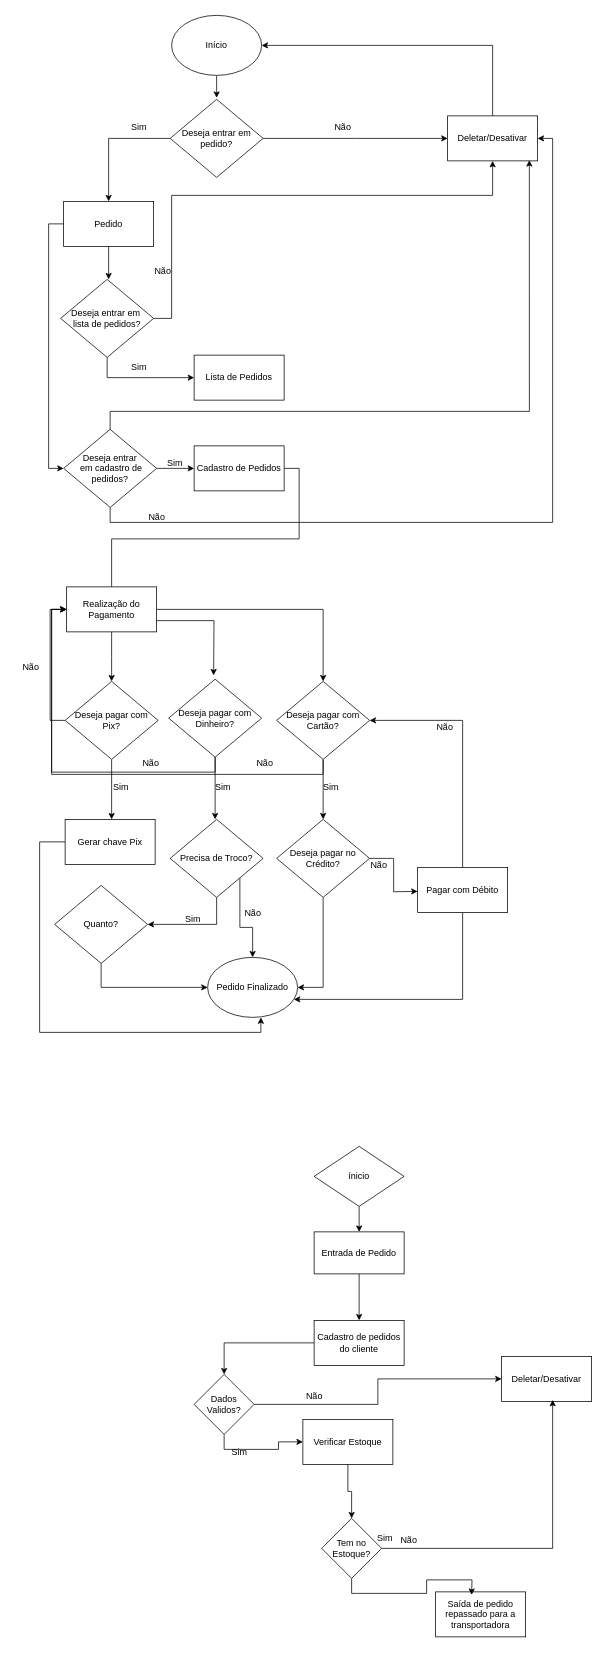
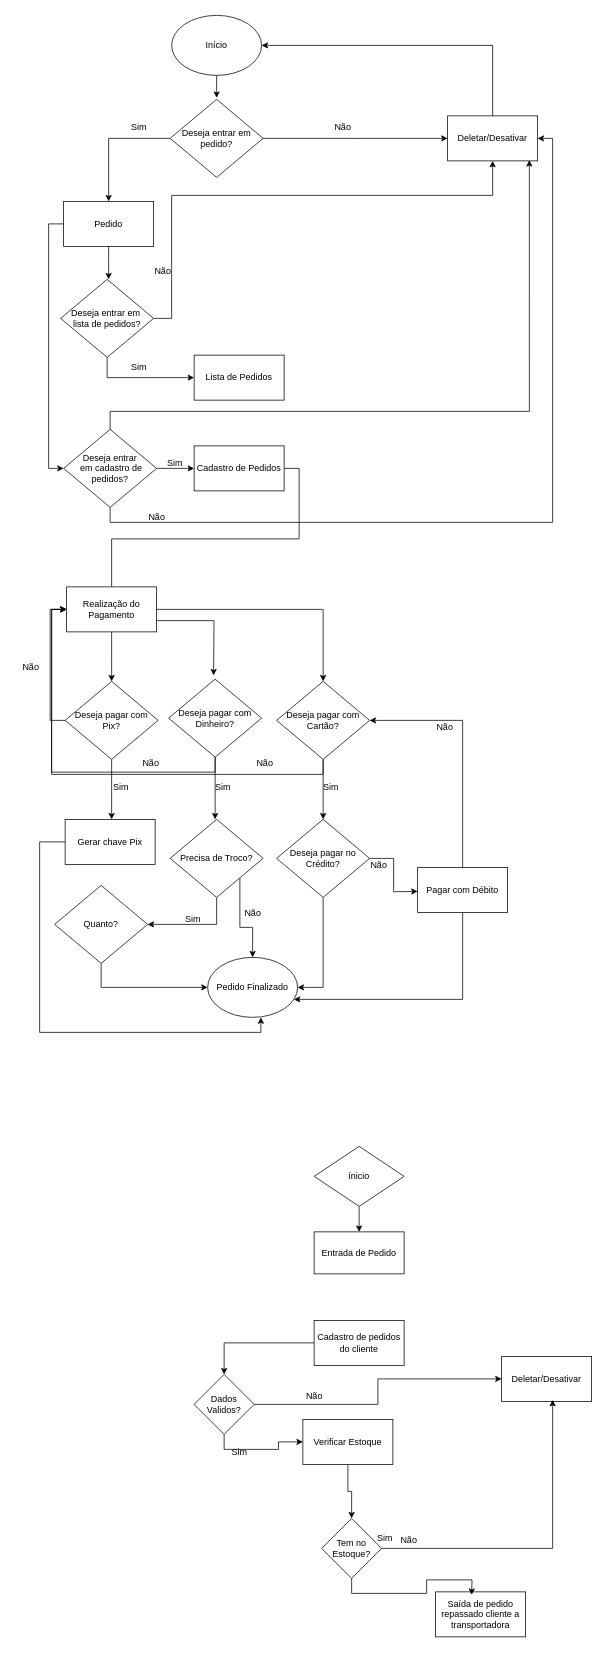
  <mxCell id="0" />
  <mxCell id="1" parent="0" />
  <mxCell id="2" value="" style="edgeStyle=orthogonalEdgeStyle;rounded=0;orthogonalLoop=1;jettySize=auto;html=1;" parent="1" source="3" edge="1"><mxGeometry relative="1" as="geometry"><mxPoint x="288" y="130" as="targetPoint" /></mxGeometry></mxCell>
  <mxCell id="3" value="Início" style="ellipse;whiteSpace=wrap;html=1;" parent="1" vertex="1"><mxGeometry x="228" y="20" width="120" height="80" as="geometry" /></mxCell>
  <mxCell id="4" style="edgeStyle=orthogonalEdgeStyle;rounded=0;orthogonalLoop=1;jettySize=auto;html=1;exitX=0.5;exitY=1;exitDx=0;exitDy=0;entryX=0.5;entryY=0;entryDx=0;entryDy=0;" parent="1" source="5" target="7" edge="1"><mxGeometry relative="1" as="geometry" /></mxCell>
  <mxCell id="5" value="ínicio" style="rhombus;whiteSpace=wrap;html=1;" parent="1" vertex="1"><mxGeometry x="418" y="1528" width="120" height="80" as="geometry" /></mxCell>
- <mxCell id="6" style="edgeStyle=orthogonalEdgeStyle;rounded=0;orthogonalLoop=1;jettySize=auto;html=1;exitX=0.5;exitY=1;exitDx=0;exitDy=0;entryX=0.5;entryY=0;entryDx=0;entryDy=0;" parent="1" source="7" target="9" edge="1"><mxGeometry relative="1" as="geometry" /></mxCell>
  <mxCell id="7" value="Entrada de Pedido" style="rounded=0;whiteSpace=wrap;html=1;" parent="1" vertex="1"><mxGeometry x="418" y="1642" width="120" height="56" as="geometry" /></mxCell>
  <mxCell id="8" style="edgeStyle=orthogonalEdgeStyle;rounded=0;orthogonalLoop=1;jettySize=auto;html=1;entryX=0.5;entryY=0;entryDx=0;entryDy=0;" parent="1" source="9" target="18" edge="1"><mxGeometry relative="1" as="geometry" /></mxCell>
  <mxCell id="9" value="Cadastro de pedidos do cliente" style="rounded=0;whiteSpace=wrap;html=1;" parent="1" vertex="1"><mxGeometry x="418" y="1760" width="120" height="60" as="geometry" /></mxCell>
- <mxCell id="10" value="Saída de pedido repassado para a transportadora" style="rounded=0;whiteSpace=wrap;html=1;" parent="1" vertex="1"><mxGeometry x="580" y="2122" width="120" height="60" as="geometry" /></mxCell>
+ <mxCell id="10" value="Saída de pedido repassado cliente a transportadora" style="rounded=0;whiteSpace=wrap;html=1;" parent="1" vertex="1"><mxGeometry x="580" y="2122" width="120" height="60" as="geometry" /></mxCell>
  <mxCell id="11" style="edgeStyle=orthogonalEdgeStyle;rounded=0;orthogonalLoop=1;jettySize=auto;html=1;exitX=0.5;exitY=1;exitDx=0;exitDy=0;entryX=0.5;entryY=0;entryDx=0;entryDy=0;" parent="1" source="12" target="14" edge="1"><mxGeometry relative="1" as="geometry" /></mxCell>
  <mxCell id="12" value="Verificar Estoque" style="rounded=0;whiteSpace=wrap;html=1;" parent="1" vertex="1"><mxGeometry x="403" y="1892" width="120" height="60" as="geometry" /></mxCell>
  <mxCell id="13" style="edgeStyle=orthogonalEdgeStyle;rounded=0;orthogonalLoop=1;jettySize=auto;html=1;exitX=0.5;exitY=1;exitDx=0;exitDy=0;" parent="1" source="14" edge="1"><mxGeometry relative="1" as="geometry"><mxPoint x="628" y="2126" as="targetPoint" /></mxGeometry></mxCell>
  <mxCell id="14" value="Tem no Estoque?" style="rhombus;whiteSpace=wrap;html=1;" parent="1" vertex="1"><mxGeometry x="428" y="2024" width="80" height="80" as="geometry" /></mxCell>
  <mxCell id="15" value="Sim" style="text;html=1;align=center;verticalAlign=middle;resizable=0;points=[];autosize=1;strokeColor=none;fillColor=none;" parent="1" vertex="1"><mxGeometry x="298" y="1920" width="40" height="32" as="geometry" /></mxCell>
  <mxCell id="16" style="edgeStyle=orthogonalEdgeStyle;rounded=0;orthogonalLoop=1;jettySize=auto;html=1;exitX=0.5;exitY=1;exitDx=0;exitDy=0;entryX=0;entryY=0.5;entryDx=0;entryDy=0;" parent="1" source="18" target="12" edge="1"><mxGeometry relative="1" as="geometry" /></mxCell>
  <mxCell id="17" style="edgeStyle=orthogonalEdgeStyle;rounded=0;orthogonalLoop=1;jettySize=auto;html=1;exitX=1;exitY=0.5;exitDx=0;exitDy=0;entryX=0;entryY=0.5;entryDx=0;entryDy=0;" parent="1" source="18" target="19" edge="1"><mxGeometry relative="1" as="geometry" /></mxCell>
  <mxCell id="18" value="Dados Validos?" style="rhombus;whiteSpace=wrap;html=1;" parent="1" vertex="1"><mxGeometry x="258" y="1832" width="80" height="80" as="geometry" /></mxCell>
  <mxCell id="19" value="Deletar/Desativar" style="rounded=0;whiteSpace=wrap;html=1;" parent="1" vertex="1"><mxGeometry x="668" y="1808" width="120" height="60" as="geometry" /></mxCell>
  <mxCell id="20" value="Não" style="text;html=1;align=center;verticalAlign=middle;resizable=0;points=[];autosize=1;strokeColor=none;fillColor=none;" parent="1" vertex="1"><mxGeometry x="398" y="1845" width="40" height="32" as="geometry" /></mxCell>
  <mxCell id="21" value="Sim" style="text;html=1;align=center;verticalAlign=middle;resizable=0;points=[];autosize=1;strokeColor=none;fillColor=none;" parent="1" vertex="1"><mxGeometry x="492" y="2034" width="40" height="32" as="geometry" /></mxCell>
  <mxCell id="22" style="edgeStyle=orthogonalEdgeStyle;rounded=0;orthogonalLoop=1;jettySize=auto;html=1;exitX=1;exitY=0.5;exitDx=0;exitDy=0;entryX=0.567;entryY=0.967;entryDx=0;entryDy=0;entryPerimeter=0;" parent="1" source="14" target="19" edge="1"><mxGeometry relative="1" as="geometry" /></mxCell>
  <mxCell id="23" value="Não" style="text;html=1;align=center;verticalAlign=middle;resizable=0;points=[];autosize=1;strokeColor=none;fillColor=none;" parent="1" vertex="1"><mxGeometry x="524" y="2037" width="40" height="32" as="geometry" /></mxCell>
  <mxCell id="24" style="edgeStyle=orthogonalEdgeStyle;rounded=0;orthogonalLoop=1;jettySize=auto;html=1;entryX=0.5;entryY=0;entryDx=0;entryDy=0;" parent="1" source="26" target="29" edge="1"><mxGeometry relative="1" as="geometry" /></mxCell>
  <mxCell id="25" style="edgeStyle=orthogonalEdgeStyle;rounded=0;orthogonalLoop=1;jettySize=auto;html=1;" parent="1" source="26" edge="1"><mxGeometry relative="1" as="geometry"><mxPoint x="596" y="184" as="targetPoint" /></mxGeometry></mxCell>
  <mxCell id="26" value="Deseja entrar em pedido?" style="rhombus;whiteSpace=wrap;html=1;" parent="1" vertex="1"><mxGeometry x="226" y="132" width="124" height="104" as="geometry" /></mxCell>
  <mxCell id="27" style="edgeStyle=orthogonalEdgeStyle;rounded=0;orthogonalLoop=1;jettySize=auto;html=1;" parent="1" source="29" edge="1"><mxGeometry relative="1" as="geometry"><mxPoint x="144" y="372" as="targetPoint" /></mxGeometry></mxCell>
  <mxCell id="28" style="edgeStyle=orthogonalEdgeStyle;rounded=0;orthogonalLoop=1;jettySize=auto;html=1;exitX=0;exitY=0.5;exitDx=0;exitDy=0;entryX=0;entryY=0.5;entryDx=0;entryDy=0;" parent="1" source="29" target="41" edge="1"><mxGeometry relative="1" as="geometry" /></mxCell>
  <mxCell id="29" value="Pedido" style="rounded=0;whiteSpace=wrap;html=1;" parent="1" vertex="1"><mxGeometry x="84" y="268" width="120" height="60" as="geometry" /></mxCell>
  <mxCell id="30" value="Sim" style="text;html=1;align=center;verticalAlign=middle;resizable=0;points=[];autosize=1;strokeColor=none;fillColor=none;" parent="1" vertex="1"><mxGeometry x="164" y="153" width="40" height="32" as="geometry" /></mxCell>
  <mxCell id="31" style="edgeStyle=orthogonalEdgeStyle;rounded=0;orthogonalLoop=1;jettySize=auto;html=1;exitX=0.5;exitY=0;exitDx=0;exitDy=0;entryX=1;entryY=0.5;entryDx=0;entryDy=0;" parent="1" source="32" target="3" edge="1"><mxGeometry relative="1" as="geometry" /></mxCell>
  <mxCell id="32" value="Deletar/Desativar" style="rounded=0;whiteSpace=wrap;html=1;" parent="1" vertex="1"><mxGeometry x="596" y="154" width="120" height="60" as="geometry" /></mxCell>
  <mxCell id="33" value="Não" style="text;html=1;align=center;verticalAlign=middle;resizable=0;points=[];autosize=1;strokeColor=none;fillColor=none;" parent="1" vertex="1"><mxGeometry x="436" y="153" width="40" height="32" as="geometry" /></mxCell>
  <mxCell id="34" style="edgeStyle=orthogonalEdgeStyle;rounded=0;orthogonalLoop=1;jettySize=auto;html=1;exitX=1;exitY=0.5;exitDx=0;exitDy=0;entryX=0.5;entryY=1;entryDx=0;entryDy=0;" parent="1" source="36" target="32" edge="1"><mxGeometry relative="1" as="geometry"><Array as="points"><mxPoint x="228" y="424" /><mxPoint x="228" y="260" /><mxPoint x="656" y="260" /></Array></mxGeometry></mxCell>
  <mxCell id="35" style="edgeStyle=orthogonalEdgeStyle;rounded=0;orthogonalLoop=1;jettySize=auto;html=1;exitX=0.5;exitY=1;exitDx=0;exitDy=0;entryX=0;entryY=0.5;entryDx=0;entryDy=0;" parent="1" source="36" target="38" edge="1"><mxGeometry relative="1" as="geometry" /></mxCell>
  <mxCell id="36" value="Deseja entrar em&amp;nbsp;&lt;div&gt;lista de pedidos?&lt;/div&gt;" style="rhombus;whiteSpace=wrap;html=1;" parent="1" vertex="1"><mxGeometry x="80" y="372" width="124" height="104" as="geometry" /></mxCell>
  <mxCell id="37" value="Não" style="text;html=1;align=center;verticalAlign=middle;resizable=0;points=[];autosize=1;strokeColor=none;fillColor=none;" parent="1" vertex="1"><mxGeometry x="196" y="345" width="40" height="32" as="geometry" /></mxCell>
  <mxCell id="38" value="Lista de Pedidos" style="rounded=0;whiteSpace=wrap;html=1;" parent="1" vertex="1"><mxGeometry x="258" y="473" width="120" height="60" as="geometry" /></mxCell>
  <mxCell id="39" style="edgeStyle=orthogonalEdgeStyle;rounded=0;orthogonalLoop=1;jettySize=auto;html=1;exitX=1;exitY=0.5;exitDx=0;exitDy=0;entryX=0;entryY=0.5;entryDx=0;entryDy=0;" parent="1" source="41" target="44" edge="1"><mxGeometry relative="1" as="geometry" /></mxCell>
  <mxCell id="40" style="edgeStyle=orthogonalEdgeStyle;rounded=0;orthogonalLoop=1;jettySize=auto;html=1;exitX=0.5;exitY=1;exitDx=0;exitDy=0;entryX=1;entryY=0.5;entryDx=0;entryDy=0;" parent="1" source="41" target="32" edge="1"><mxGeometry relative="1" as="geometry" /></mxCell>
  <mxCell id="41" value="Deseja entrar&lt;div&gt;&amp;nbsp;em cadastro de pedidos?&lt;/div&gt;" style="rhombus;whiteSpace=wrap;html=1;" parent="1" vertex="1"><mxGeometry x="84" y="572" width="124" height="104" as="geometry" /></mxCell>
  <mxCell id="42" value="Sim" style="text;html=1;align=center;verticalAlign=middle;resizable=0;points=[];autosize=1;strokeColor=none;fillColor=none;" parent="1" vertex="1"><mxGeometry x="164" y="473" width="40" height="32" as="geometry" /></mxCell>
  <mxCell id="43" style="edgeStyle=orthogonalEdgeStyle;rounded=0;orthogonalLoop=1;jettySize=auto;html=1;exitX=1;exitY=0.5;exitDx=0;exitDy=0;endArrow=none;" parent="1" source="44" target="51" edge="1"><mxGeometry relative="1" as="geometry"><mxPoint x="148" y="812" as="targetPoint" /></mxGeometry></mxCell>
  <mxCell id="44" value="Cadastro de Pedidos" style="rounded=0;whiteSpace=wrap;html=1;" parent="1" vertex="1"><mxGeometry x="258" y="594" width="120" height="60" as="geometry" /></mxCell>
  <mxCell id="45" value="Sim" style="text;html=1;align=center;verticalAlign=middle;resizable=0;points=[];autosize=1;strokeColor=none;fillColor=none;" parent="1" vertex="1"><mxGeometry x="212" y="601" width="40" height="32" as="geometry" /></mxCell>
  <mxCell id="46" style="edgeStyle=orthogonalEdgeStyle;rounded=0;orthogonalLoop=1;jettySize=auto;html=1;exitX=0.5;exitY=0;exitDx=0;exitDy=0;entryX=0.908;entryY=0.983;entryDx=0;entryDy=0;entryPerimeter=0;" parent="1" source="41" target="32" edge="1"><mxGeometry relative="1" as="geometry"><Array as="points"><mxPoint x="146" y="548" /><mxPoint x="705" y="548" /></Array></mxGeometry></mxCell>
  <mxCell id="47" value="Não" style="text;html=1;align=center;verticalAlign=middle;resizable=0;points=[];autosize=1;strokeColor=none;fillColor=none;" parent="1" vertex="1"><mxGeometry x="188" y="673" width="40" height="32" as="geometry" /></mxCell>
  <mxCell id="48" style="edgeStyle=orthogonalEdgeStyle;rounded=0;orthogonalLoop=1;jettySize=auto;html=1;exitX=0.5;exitY=1;exitDx=0;exitDy=0;" parent="1" source="51" edge="1"><mxGeometry relative="1" as="geometry"><mxPoint x="148" y="908" as="targetPoint" /></mxGeometry></mxCell>
  <mxCell id="49" style="edgeStyle=orthogonalEdgeStyle;rounded=0;orthogonalLoop=1;jettySize=auto;html=1;exitX=1;exitY=0.75;exitDx=0;exitDy=0;" parent="1" source="51" edge="1"><mxGeometry relative="1" as="geometry"><mxPoint x="284" y="900" as="targetPoint" /></mxGeometry></mxCell>
  <mxCell id="50" style="edgeStyle=orthogonalEdgeStyle;rounded=0;orthogonalLoop=1;jettySize=auto;html=1;exitX=1;exitY=0.5;exitDx=0;exitDy=0;entryX=0.5;entryY=0;entryDx=0;entryDy=0;" parent="1" source="51" target="60" edge="1"><mxGeometry relative="1" as="geometry" /></mxCell>
  <mxCell id="51" value="Realização do Pagamento" style="rounded=0;whiteSpace=wrap;html=1;" parent="1" vertex="1"><mxGeometry x="88" y="782" width="120" height="60" as="geometry" /></mxCell>
  <mxCell id="52" style="edgeStyle=orthogonalEdgeStyle;rounded=0;orthogonalLoop=1;jettySize=auto;html=1;exitX=0;exitY=0.5;exitDx=0;exitDy=0;entryX=0;entryY=0.5;entryDx=0;entryDy=0;" parent="1" source="54" target="51" edge="1"><mxGeometry relative="1" as="geometry" /></mxCell>
  <mxCell id="53" style="edgeStyle=orthogonalEdgeStyle;rounded=0;orthogonalLoop=1;jettySize=auto;html=1;exitX=0.5;exitY=1;exitDx=0;exitDy=0;" parent="1" source="54" edge="1"><mxGeometry relative="1" as="geometry"><mxPoint x="148" y="1092" as="targetPoint" /></mxGeometry></mxCell>
  <mxCell id="54" value="Deseja pagar com Pix?" style="rhombus;whiteSpace=wrap;html=1;" parent="1" vertex="1"><mxGeometry x="86" y="908" width="124" height="104" as="geometry" /></mxCell>
  <mxCell id="55" style="edgeStyle=orthogonalEdgeStyle;rounded=0;orthogonalLoop=1;jettySize=auto;html=1;exitX=0.5;exitY=1;exitDx=0;exitDy=0;entryX=0;entryY=0.5;entryDx=0;entryDy=0;" parent="1" source="57" target="51" edge="1"><mxGeometry relative="1" as="geometry" /></mxCell>
  <mxCell id="56" style="edgeStyle=orthogonalEdgeStyle;rounded=0;orthogonalLoop=1;jettySize=auto;html=1;exitX=0.5;exitY=1;exitDx=0;exitDy=0;" parent="1" source="57" edge="1"><mxGeometry relative="1" as="geometry"><mxPoint x="286" y="1092" as="targetPoint" /></mxGeometry></mxCell>
  <mxCell id="57" value="Deseja pagar com Dinheiro?" style="rhombus;whiteSpace=wrap;html=1;" parent="1" vertex="1"><mxGeometry x="224" y="905" width="124" height="104" as="geometry" /></mxCell>
  <mxCell id="58" style="edgeStyle=orthogonalEdgeStyle;rounded=0;orthogonalLoop=1;jettySize=auto;html=1;exitX=0.5;exitY=1;exitDx=0;exitDy=0;entryX=0;entryY=0.5;entryDx=0;entryDy=0;" parent="1" source="60" target="51" edge="1"><mxGeometry relative="1" as="geometry" /></mxCell>
  <mxCell id="59" style="edgeStyle=orthogonalEdgeStyle;rounded=0;orthogonalLoop=1;jettySize=auto;html=1;exitX=0.5;exitY=1;exitDx=0;exitDy=0;" parent="1" source="60" edge="1"><mxGeometry relative="1" as="geometry"><mxPoint x="430" y="1092" as="targetPoint" /></mxGeometry></mxCell>
  <mxCell id="60" value="Deseja pagar com Cartão?" style="rhombus;whiteSpace=wrap;html=1;" parent="1" vertex="1"><mxGeometry x="368" y="908" width="124" height="104" as="geometry" /></mxCell>
  <mxCell id="61" value="Não" style="text;html=1;align=center;verticalAlign=middle;resizable=0;points=[];autosize=1;strokeColor=none;fillColor=none;" parent="1" vertex="1"><mxGeometry x="20" y="873" width="40" height="32" as="geometry" /></mxCell>
  <mxCell id="62" value="Não" style="text;html=1;align=center;verticalAlign=middle;resizable=0;points=[];autosize=1;strokeColor=none;fillColor=none;" parent="1" vertex="1"><mxGeometry x="332" y="1001" width="40" height="32" as="geometry" /></mxCell>
  <mxCell id="63" value="Não" style="text;html=1;align=center;verticalAlign=middle;resizable=0;points=[];autosize=1;strokeColor=none;fillColor=none;" parent="1" vertex="1"><mxGeometry x="180" y="1001" width="40" height="32" as="geometry" /></mxCell>
  <mxCell id="64" value="Sim" style="text;html=1;align=center;verticalAlign=middle;resizable=0;points=[];autosize=1;strokeColor=none;fillColor=none;" parent="1" vertex="1"><mxGeometry x="140" y="1033" width="40" height="32" as="geometry" /></mxCell>
  <mxCell id="65" value="Sim" style="text;html=1;align=center;verticalAlign=middle;resizable=0;points=[];autosize=1;strokeColor=none;fillColor=none;" parent="1" vertex="1"><mxGeometry x="276" y="1033" width="40" height="32" as="geometry" /></mxCell>
  <mxCell id="66" value="Sim" style="text;html=1;align=center;verticalAlign=middle;resizable=0;points=[];autosize=1;strokeColor=none;fillColor=none;" parent="1" vertex="1"><mxGeometry x="420" y="1033" width="40" height="32" as="geometry" /></mxCell>
  <mxCell id="67" value="Gerar chave Pix" style="rounded=0;whiteSpace=wrap;html=1;" parent="1" vertex="1"><mxGeometry x="86" y="1092" width="120" height="60" as="geometry" /></mxCell>
  <mxCell id="68" style="edgeStyle=orthogonalEdgeStyle;rounded=0;orthogonalLoop=1;jettySize=auto;html=1;exitX=0.5;exitY=1;exitDx=0;exitDy=0;" parent="1" source="70" target="72" edge="1"><mxGeometry relative="1" as="geometry" /></mxCell>
  <mxCell id="69" style="edgeStyle=orthogonalEdgeStyle;rounded=0;orthogonalLoop=1;jettySize=auto;html=1;exitX=1;exitY=1;exitDx=0;exitDy=0;entryX=0.5;entryY=0;entryDx=0;entryDy=0;" parent="1" source="70" target="74" edge="1"><mxGeometry relative="1" as="geometry" /></mxCell>
  <mxCell id="70" value="Precisa de Troco?" style="rhombus;whiteSpace=wrap;html=1;" parent="1" vertex="1"><mxGeometry x="226" y="1092" width="124" height="104" as="geometry" /></mxCell>
  <mxCell id="71" style="edgeStyle=orthogonalEdgeStyle;rounded=0;orthogonalLoop=1;jettySize=auto;html=1;exitX=0.5;exitY=1;exitDx=0;exitDy=0;entryX=0;entryY=0.5;entryDx=0;entryDy=0;" edge="1" parent="1" source="72" target="74"><mxGeometry relative="1" as="geometry" /></mxCell>
  <mxCell id="72" value="Quanto?" style="rhombus;whiteSpace=wrap;html=1;" parent="1" vertex="1"><mxGeometry x="72" y="1180" width="124" height="104" as="geometry" /></mxCell>
  <mxCell id="73" value="Sim" style="text;html=1;align=center;verticalAlign=middle;resizable=0;points=[];autosize=1;strokeColor=none;fillColor=none;" parent="1" vertex="1"><mxGeometry x="236" y="1209" width="40" height="32" as="geometry" /></mxCell>
  <mxCell id="74" value="Pedido Finalizado" style="ellipse;whiteSpace=wrap;html=1;" parent="1" vertex="1"><mxGeometry x="276" y="1276" width="120" height="80" as="geometry" /></mxCell>
  <mxCell id="75" value="Não" style="text;html=1;align=center;verticalAlign=middle;resizable=0;points=[];autosize=1;strokeColor=none;fillColor=none;" parent="1" vertex="1"><mxGeometry x="316" y="1201" width="40" height="32" as="geometry" /></mxCell>
  <mxCell id="76" style="edgeStyle=orthogonalEdgeStyle;rounded=0;orthogonalLoop=1;jettySize=auto;html=1;exitX=1;exitY=0.5;exitDx=0;exitDy=0;" edge="1" parent="1" source="78"><mxGeometry relative="1" as="geometry"><mxPoint x="556" y="1188" as="targetPoint" /></mxGeometry></mxCell>
  <mxCell id="77" style="edgeStyle=orthogonalEdgeStyle;rounded=0;orthogonalLoop=1;jettySize=auto;html=1;exitX=0.5;exitY=1;exitDx=0;exitDy=0;entryX=1;entryY=0.5;entryDx=0;entryDy=0;" edge="1" parent="1" source="78" target="74"><mxGeometry relative="1" as="geometry" /></mxCell>
  <mxCell id="78" value="Deseja pagar no Crédito?" style="rhombus;whiteSpace=wrap;html=1;" parent="1" vertex="1"><mxGeometry x="368" y="1092" width="124" height="104" as="geometry" /></mxCell>
  <mxCell id="79" style="edgeStyle=orthogonalEdgeStyle;rounded=0;orthogonalLoop=1;jettySize=auto;html=1;exitX=0;exitY=0.5;exitDx=0;exitDy=0;entryX=0.592;entryY=1;entryDx=0;entryDy=0;entryPerimeter=0;" edge="1" parent="1" source="67" target="74"><mxGeometry relative="1" as="geometry"><Array as="points"><mxPoint x="52" y="1122" /><mxPoint x="52" y="1376" /><mxPoint x="347" y="1376" /></Array></mxGeometry></mxCell>
  <mxCell id="80" style="edgeStyle=orthogonalEdgeStyle;rounded=0;orthogonalLoop=1;jettySize=auto;html=1;exitX=0.5;exitY=0;exitDx=0;exitDy=0;entryX=1;entryY=0.5;entryDx=0;entryDy=0;" edge="1" parent="1" source="82" target="60"><mxGeometry relative="1" as="geometry" /></mxCell>
  <mxCell id="81" style="edgeStyle=orthogonalEdgeStyle;rounded=0;orthogonalLoop=1;jettySize=auto;html=1;exitX=0.5;exitY=1;exitDx=0;exitDy=0;" edge="1" parent="1" source="82" target="74"><mxGeometry relative="1" as="geometry"><mxPoint x="516" y="1332" as="targetPoint" /><Array as="points"><mxPoint x="616" y="1332" /></Array></mxGeometry></mxCell>
  <mxCell id="82" value="Pagar com Débito" style="rounded=0;whiteSpace=wrap;html=1;" vertex="1" parent="1"><mxGeometry x="556" y="1156" width="120" height="60" as="geometry" /></mxCell>
  <mxCell id="83" value="Não" style="text;html=1;align=center;verticalAlign=middle;resizable=0;points=[];autosize=1;strokeColor=none;fillColor=none;" vertex="1" parent="1"><mxGeometry x="484" y="1137" width="40" height="32" as="geometry" /></mxCell>
  <mxCell id="84" value="Não" style="text;html=1;align=center;verticalAlign=middle;resizable=0;points=[];autosize=1;strokeColor=none;fillColor=none;" vertex="1" parent="1"><mxGeometry x="572" y="953" width="40" height="32" as="geometry" /></mxCell>
